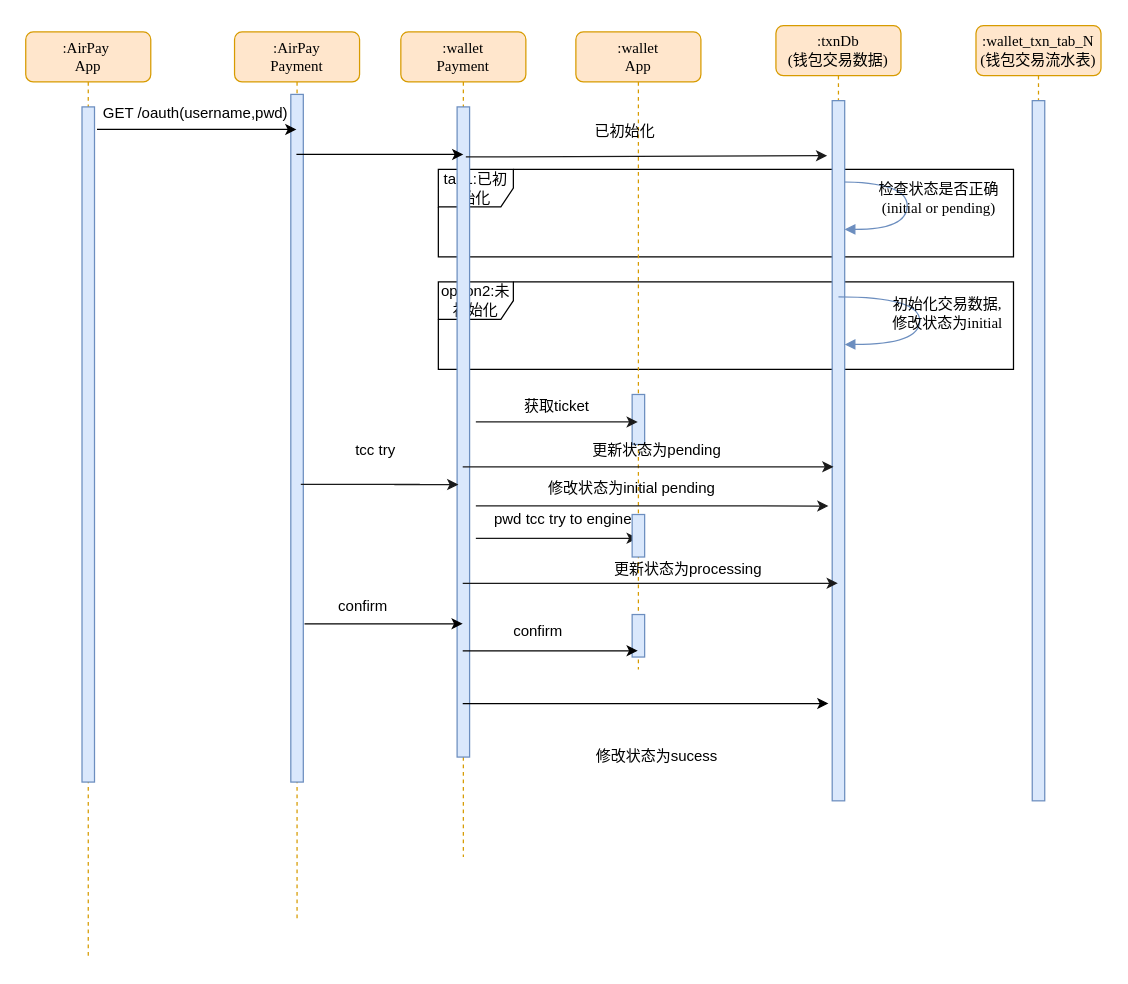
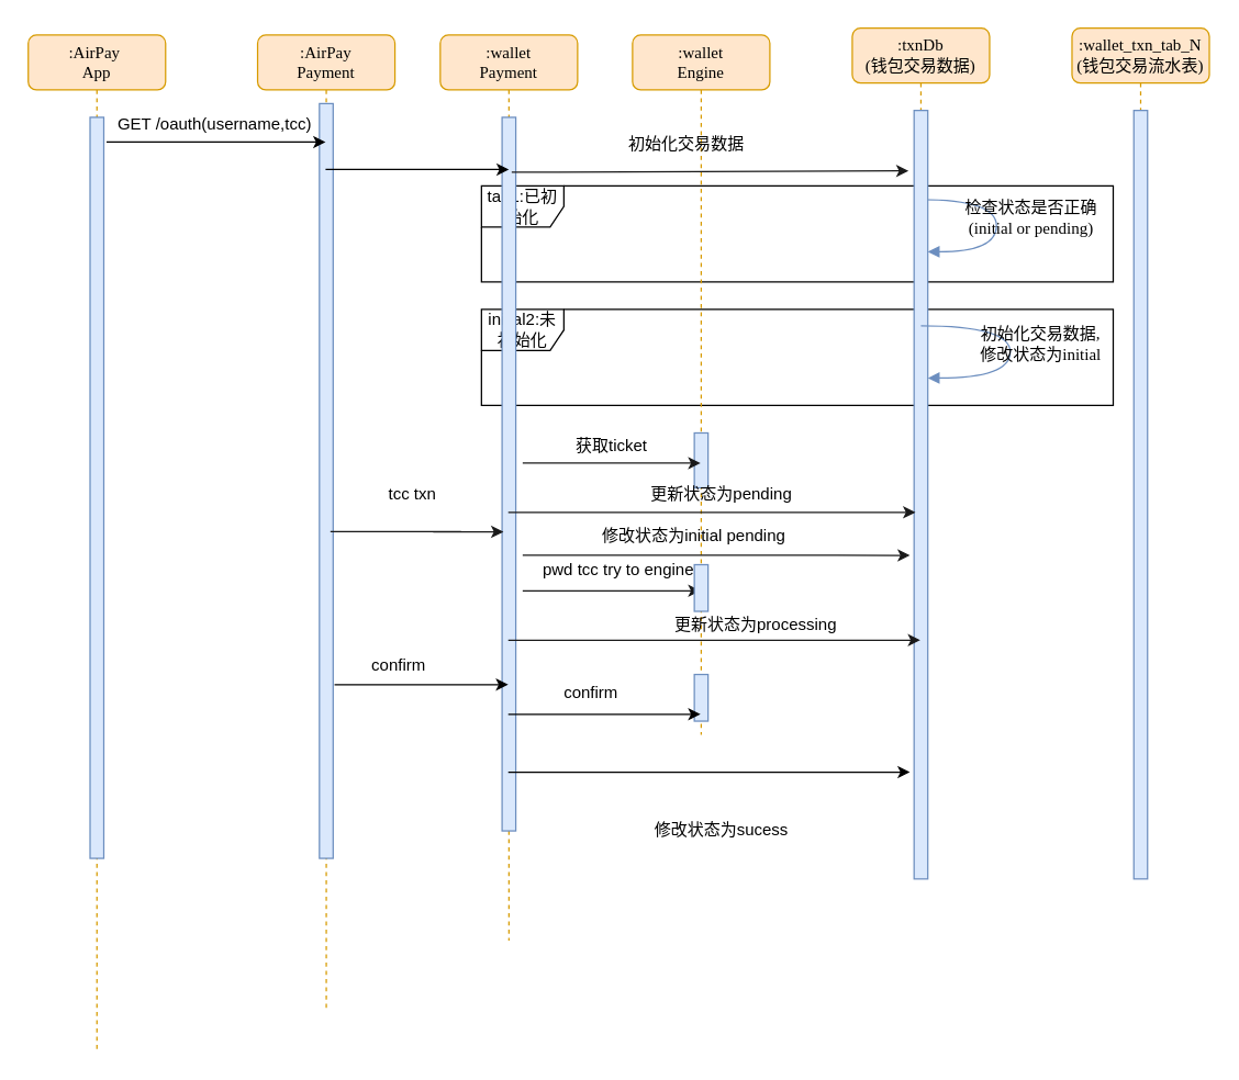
  <mxCell id="0" />
  <mxCell id="1" parent="0" />
- <mxCell id="2" value="option2:未初始化" style="shape=umlFrame;whiteSpace=wrap;html=1;gradientColor=none;" parent="1" vertex="1"><mxGeometry x="350" y="225" width="460" height="70" as="geometry" /></mxCell>
+ <mxCell id="2" value="initial2:未初始化" style="shape=umlFrame;whiteSpace=wrap;html=1;gradientColor=none;" parent="1" vertex="1"><mxGeometry x="350" y="225" width="460" height="70" as="geometry" /></mxCell>
  <mxCell id="3" value="tab1:已初始化" style="shape=umlFrame;whiteSpace=wrap;html=1;gradientColor=none;" parent="1" vertex="1"><mxGeometry x="350" y="135" width="460" height="70" as="geometry" /></mxCell>
  <mxCell id="4" value=":AirPay&lt;br&gt;Payment" style="shape=umlLifeline;perimeter=lifelinePerimeter;whiteSpace=wrap;html=1;container=1;collapsible=0;recursiveResize=0;outlineConnect=0;rounded=1;shadow=0;comic=0;labelBackgroundColor=none;strokeWidth=1;fontFamily=Verdana;fontSize=12;align=center;fillColor=#ffe6cc;strokeColor=#d79b00;" parent="1" vertex="1"><mxGeometry x="187" y="25" width="100" height="710" as="geometry" /></mxCell>
  <mxCell id="5" value="" style="html=1;points=[];perimeter=orthogonalPerimeter;rounded=0;shadow=0;comic=0;labelBackgroundColor=none;strokeWidth=1;fontFamily=Verdana;fontSize=12;align=center;fillColor=#dae8fc;strokeColor=#6c8ebf;" parent="4" vertex="1"><mxGeometry x="45" y="50" width="10" height="550" as="geometry" /></mxCell>
  <mxCell id="6" value=":wallet&lt;br&gt;Payment" style="shape=umlLifeline;perimeter=lifelinePerimeter;whiteSpace=wrap;html=1;container=1;collapsible=0;recursiveResize=0;outlineConnect=0;rounded=1;shadow=0;comic=0;labelBackgroundColor=none;strokeWidth=1;fontFamily=Verdana;fontSize=12;align=center;fillColor=#ffe6cc;strokeColor=#d79b00;" parent="1" vertex="1"><mxGeometry x="320" y="25" width="100" height="660" as="geometry" /></mxCell>
  <mxCell id="7" value="" style="html=1;points=[];perimeter=orthogonalPerimeter;rounded=0;shadow=0;comic=0;labelBackgroundColor=none;strokeWidth=1;fontFamily=Verdana;fontSize=12;align=center;fillColor=#dae8fc;strokeColor=#6c8ebf;" parent="6" vertex="1"><mxGeometry x="45" y="60" width="10" height="520" as="geometry" /></mxCell>
- <mxCell id="8" value=":wallet&lt;br&gt;App" style="shape=umlLifeline;perimeter=lifelinePerimeter;whiteSpace=wrap;html=1;container=1;collapsible=0;recursiveResize=0;outlineConnect=0;rounded=1;shadow=0;comic=0;labelBackgroundColor=none;strokeWidth=1;fontFamily=Verdana;fontSize=12;align=center;fillColor=#ffe6cc;strokeColor=#d79b00;" parent="1" vertex="1"><mxGeometry x="460" y="25" width="100" height="510" as="geometry" /></mxCell>
+ <mxCell id="8" value=":wallet&lt;br&gt;Engine" style="shape=umlLifeline;perimeter=lifelinePerimeter;whiteSpace=wrap;html=1;container=1;collapsible=0;recursiveResize=0;outlineConnect=0;rounded=1;shadow=0;comic=0;labelBackgroundColor=none;strokeWidth=1;fontFamily=Verdana;fontSize=12;align=center;fillColor=#ffe6cc;strokeColor=#d79b00;" parent="1" vertex="1"><mxGeometry x="460" y="25" width="100" height="510" as="geometry" /></mxCell>
  <mxCell id="9" value="" style="html=1;points=[];perimeter=orthogonalPerimeter;rounded=0;shadow=0;comic=0;labelBackgroundColor=none;strokeWidth=1;fontFamily=Verdana;fontSize=12;align=center;fillColor=#dae8fc;strokeColor=#6c8ebf;" parent="8" vertex="1"><mxGeometry x="45" y="290" width="10" height="40" as="geometry" /></mxCell>
  <mxCell id="10" value="" style="endArrow=classic;html=1;exitX=0;exitY=1;exitDx=0;exitDy=0;fillColor=#f5f5f5;strokeColor=#1A1A1A;" parent="8" edge="1"><mxGeometry width="50" height="50" relative="1" as="geometry"><mxPoint x="-88.0" y="100" as="sourcePoint" /><mxPoint x="201" y="99" as="targetPoint" /></mxGeometry></mxCell>
  <mxCell id="11" value="" style="html=1;points=[];perimeter=orthogonalPerimeter;rounded=0;shadow=0;comic=0;labelBackgroundColor=none;strokeWidth=1;fontFamily=Verdana;fontSize=12;align=center;fillColor=#dae8fc;strokeColor=#6c8ebf;" parent="8" vertex="1"><mxGeometry x="45" y="466" width="10" height="34" as="geometry" /></mxCell>
  <mxCell id="12" value=":AirPay&amp;nbsp;&lt;br&gt;App" style="shape=umlLifeline;perimeter=lifelinePerimeter;whiteSpace=wrap;html=1;container=1;collapsible=0;recursiveResize=0;outlineConnect=0;rounded=1;shadow=0;comic=0;labelBackgroundColor=none;strokeWidth=1;fontFamily=Verdana;fontSize=12;align=center;fillColor=#ffe6cc;strokeColor=#d79b00;" parent="1" vertex="1"><mxGeometry x="20" y="25" width="100" height="740" as="geometry" /></mxCell>
  <mxCell id="13" value="" style="html=1;points=[];perimeter=orthogonalPerimeter;rounded=0;shadow=0;comic=0;labelBackgroundColor=none;strokeWidth=1;fontFamily=Verdana;fontSize=12;align=center;fillColor=#dae8fc;strokeColor=#6c8ebf;" parent="12" vertex="1"><mxGeometry x="45" y="60" width="10" height="540" as="geometry" /></mxCell>
- <mxCell id="14" value="GET /oauth(username,pwd)" style="text;html=1;strokeColor=none;fillColor=none;align=center;verticalAlign=middle;whiteSpace=wrap;rounded=0;" parent="1" vertex="1"><mxGeometry x="72" y="80" width="168" height="20" as="geometry" /></mxCell>
+ <mxCell id="14" value="GET /oauth(username,tcc)" style="text;html=1;strokeColor=none;fillColor=none;align=center;verticalAlign=middle;whiteSpace=wrap;rounded=0;" parent="1" vertex="1"><mxGeometry x="72" y="80" width="168" height="20" as="geometry" /></mxCell>
  <mxCell id="15" value="" style="endArrow=classic;html=1;" parent="1" target="4" edge="1"><mxGeometry width="50" height="50" relative="1" as="geometry"><mxPoint x="77" y="103" as="sourcePoint" /><mxPoint x="210" y="101" as="targetPoint" /></mxGeometry></mxCell>
  <mxCell id="16" value="" style="endArrow=classic;html=1;" parent="1" source="4" edge="1"><mxGeometry width="50" height="50" relative="1" as="geometry"><mxPoint x="385" y="123" as="sourcePoint" /><mxPoint x="370" y="123" as="targetPoint" /><Array as="points"><mxPoint x="280" y="123" /></Array></mxGeometry></mxCell>
- <mxCell id="17" value="已初始化" style="text;html=1;strokeColor=none;fillColor=none;align=center;verticalAlign=middle;whiteSpace=wrap;rounded=0;" parent="1" vertex="1"><mxGeometry x="439" y="95" width="121" height="20" as="geometry" /></mxCell>
+ <mxCell id="17" value="初始化交易数据" style="text;html=1;strokeColor=none;fillColor=none;align=center;verticalAlign=middle;whiteSpace=wrap;rounded=0;" parent="1" vertex="1"><mxGeometry x="439" y="95" width="121" height="20" as="geometry" /></mxCell>
  <mxCell id="18" value="检查状态是否正确&lt;br&gt;(initial or pending)" style="html=1;verticalAlign=bottom;endArrow=block;labelBackgroundColor=none;fontFamily=Verdana;fontSize=12;elbow=vertical;edgeStyle=orthogonalEdgeStyle;curved=1;entryX=1;entryY=0.286;entryPerimeter=0;exitX=1.038;exitY=0.345;exitPerimeter=0;fillColor=#dae8fc;strokeColor=#6c8ebf;" parent="1" edge="1"><mxGeometry x="0.301" y="-26" relative="1" as="geometry"><mxPoint x="670" y="145" as="sourcePoint" /><mxPoint x="675" y="183" as="targetPoint" /><Array as="points"><mxPoint x="725" y="145" /><mxPoint x="725" y="183" /></Array><mxPoint x="25" y="18" as="offset" /></mxGeometry></mxCell>
  <mxCell id="19" value=":txnDb&lt;br&gt;(钱包交易数据)" style="shape=umlLifeline;perimeter=lifelinePerimeter;whiteSpace=wrap;html=1;container=1;collapsible=0;recursiveResize=0;outlineConnect=0;rounded=1;shadow=0;comic=0;labelBackgroundColor=none;strokeWidth=1;fontFamily=Verdana;fontSize=12;align=center;fillColor=#ffe6cc;strokeColor=#d79b00;" parent="1" vertex="1"><mxGeometry x="620" y="20" width="100" height="620" as="geometry" /></mxCell>
  <mxCell id="20" value="" style="html=1;points=[];perimeter=orthogonalPerimeter;rounded=0;shadow=0;comic=0;labelBackgroundColor=none;strokeWidth=1;fontFamily=Verdana;fontSize=12;align=center;fillColor=#dae8fc;strokeColor=#6c8ebf;" parent="19" vertex="1"><mxGeometry x="45" y="60" width="10" height="560" as="geometry" /></mxCell>
  <mxCell id="21" value="初始化交易数据,&lt;br&gt;修改状态为initial" style="html=1;verticalAlign=bottom;endArrow=block;labelBackgroundColor=none;fontFamily=Verdana;fontSize=12;elbow=vertical;edgeStyle=orthogonalEdgeStyle;curved=1;fillColor=#dae8fc;strokeColor=#6c8ebf;" parent="1" target="20" edge="1"><mxGeometry x="0.301" y="-26" relative="1" as="geometry"><mxPoint x="670" y="237" as="sourcePoint" /><mxPoint x="680" y="275" as="targetPoint" /><Array as="points"><mxPoint x="735" y="237" /><mxPoint x="735" y="275" /></Array><mxPoint x="25" y="18" as="offset" /></mxGeometry></mxCell>
  <mxCell id="22" value="" style="endArrow=classic;html=1;strokeColor=#1A1A1A;" parent="1" target="8" edge="1"><mxGeometry width="50" height="50" relative="1" as="geometry"><mxPoint x="380" y="337" as="sourcePoint" /><mxPoint x="490" y="185" as="targetPoint" /></mxGeometry></mxCell>
  <mxCell id="23" value="获取ticket" style="text;html=1;strokeColor=none;fillColor=none;align=center;verticalAlign=middle;whiteSpace=wrap;rounded=0;" parent="1" vertex="1"><mxGeometry x="410" y="315" width="70" height="20" as="geometry" /></mxCell>
  <mxCell id="24" value="" style="endArrow=classic;html=1;strokeColor=#1A1A1A;entryX=0.1;entryY=0.816;entryDx=0;entryDy=0;entryPerimeter=0;" parent="1" edge="1"><mxGeometry width="50" height="50" relative="1" as="geometry"><mxPoint x="240" y="387" as="sourcePoint" /><mxPoint x="366" y="387.08" as="targetPoint" /><Array as="points"><mxPoint x="340" y="387" /><mxPoint x="310" y="387" /></Array></mxGeometry></mxCell>
- <mxCell id="25" value="tcc try" style="text;html=1;strokeColor=none;fillColor=none;align=center;verticalAlign=middle;whiteSpace=wrap;rounded=0;" parent="1" vertex="1"><mxGeometry x="280" y="350" width="40" height="20" as="geometry" /></mxCell>
+ <mxCell id="25" value="tcc txn" style="text;html=1;strokeColor=none;fillColor=none;align=center;verticalAlign=middle;whiteSpace=wrap;rounded=0;" parent="1" vertex="1"><mxGeometry x="280" y="350" width="40" height="20" as="geometry" /></mxCell>
  <mxCell id="26" value="" style="endArrow=classic;html=1;strokeColor=#1A1A1A;entryX=-0.3;entryY=0.579;entryDx=0;entryDy=0;entryPerimeter=0;" parent="1" target="20" edge="1"><mxGeometry width="50" height="50" relative="1" as="geometry"><mxPoint x="380" y="404" as="sourcePoint" /><mxPoint x="660" y="404" as="targetPoint" /></mxGeometry></mxCell>
  <mxCell id="27" value="修改状态为initial pending" style="text;html=1;strokeColor=none;fillColor=none;align=center;verticalAlign=middle;whiteSpace=wrap;rounded=0;" parent="1" vertex="1"><mxGeometry x="390" y="380" width="230" height="20" as="geometry" /></mxCell>
  <mxCell id="28" value="" style="endArrow=classic;html=1;strokeColor=#1A1A1A;" parent="1" edge="1"><mxGeometry width="50" height="50" relative="1" as="geometry"><mxPoint x="380" y="430" as="sourcePoint" /><mxPoint x="509.5" y="430" as="targetPoint" /><Array as="points"><mxPoint x="450" y="430" /></Array></mxGeometry></mxCell>
  <mxCell id="29" value="" style="html=1;points=[];perimeter=orthogonalPerimeter;rounded=0;shadow=0;comic=0;labelBackgroundColor=none;strokeWidth=1;fontFamily=Verdana;fontSize=12;align=center;fillColor=#dae8fc;strokeColor=#6c8ebf;" parent="1" vertex="1"><mxGeometry x="505" y="411" width="10" height="34" as="geometry" /></mxCell>
  <mxCell id="30" value="pwd tcc try to engine" style="text;html=1;strokeColor=none;fillColor=none;align=center;verticalAlign=middle;whiteSpace=wrap;rounded=0;" parent="1" vertex="1"><mxGeometry x="360" y="405" width="180" height="20" as="geometry" /></mxCell>
  <mxCell id="31" value="" style="endArrow=classic;html=1;strokeColor=#1A1A1A;" parent="1" edge="1"><mxGeometry width="50" height="50" relative="1" as="geometry"><mxPoint x="369.5" y="466" as="sourcePoint" /><mxPoint x="669.5" y="466" as="targetPoint" /></mxGeometry></mxCell>
  <mxCell id="32" value="" style="endArrow=classic;html=1;strokeColor=#1A1A1A;entryX=0.1;entryY=0.523;entryDx=0;entryDy=0;entryPerimeter=0;" parent="1" source="6" target="20" edge="1"><mxGeometry width="50" height="50" relative="1" as="geometry"><mxPoint x="390" y="372" as="sourcePoint" /><mxPoint x="660" y="372" as="targetPoint" /></mxGeometry></mxCell>
  <mxCell id="33" value="更新状态为pending" style="text;html=1;strokeColor=none;fillColor=none;align=center;verticalAlign=middle;whiteSpace=wrap;rounded=0;" parent="1" vertex="1"><mxGeometry x="460" y="350" width="130" height="20" as="geometry" /></mxCell>
  <mxCell id="34" value="更新状态为processing" style="text;html=1;strokeColor=none;fillColor=none;align=center;verticalAlign=middle;whiteSpace=wrap;rounded=0;" parent="1" vertex="1"><mxGeometry x="460" y="445" width="180" height="20" as="geometry" /></mxCell>
  <mxCell id="35" value="" style="endArrow=classic;html=1;exitX=1.1;exitY=0.648;exitDx=0;exitDy=0;exitPerimeter=0;" parent="1" edge="1"><mxGeometry width="50" height="50" relative="1" as="geometry"><mxPoint x="243" y="498.4" as="sourcePoint" /><mxPoint x="369.5" y="498.4" as="targetPoint" /></mxGeometry></mxCell>
  <mxCell id="36" value="confirm" style="text;html=1;strokeColor=none;fillColor=none;align=center;verticalAlign=middle;whiteSpace=wrap;rounded=0;" parent="1" vertex="1"><mxGeometry x="270" y="475" width="40" height="20" as="geometry" /></mxCell>
  <mxCell id="37" value="confirm" style="text;html=1;strokeColor=none;fillColor=none;align=center;verticalAlign=middle;whiteSpace=wrap;rounded=0;" parent="1" vertex="1"><mxGeometry x="410" y="495" width="40" height="20" as="geometry" /></mxCell>
  <mxCell id="38" value="" style="endArrow=classic;html=1;" parent="1" source="6" edge="1"><mxGeometry width="50" height="50" relative="1" as="geometry"><mxPoint x="450" y="520" as="sourcePoint" /><mxPoint x="509.5" y="520" as="targetPoint" /></mxGeometry></mxCell>
  <mxCell id="39" value="" style="endArrow=classic;html=1;entryX=-0.3;entryY=0.861;entryDx=0;entryDy=0;entryPerimeter=0;" parent="1" source="6" target="20" edge="1"><mxGeometry width="50" height="50" relative="1" as="geometry"><mxPoint x="440" y="565" as="sourcePoint" /><mxPoint x="490" y="325" as="targetPoint" /></mxGeometry></mxCell>
  <mxCell id="40" value="修改状态为sucess" style="text;html=1;strokeColor=none;fillColor=none;align=center;verticalAlign=middle;whiteSpace=wrap;rounded=0;" parent="1" vertex="1"><mxGeometry x="465" y="595" width="120" height="20" as="geometry" /></mxCell>
  <mxCell id="41" value=":wallet_txn_tab_N&lt;br&gt;(钱包交易流水表)" style="shape=umlLifeline;perimeter=lifelinePerimeter;whiteSpace=wrap;html=1;container=1;collapsible=0;recursiveResize=0;outlineConnect=0;rounded=1;shadow=0;comic=0;labelBackgroundColor=none;strokeWidth=1;fontFamily=Verdana;fontSize=12;align=center;fillColor=#ffe6cc;strokeColor=#d79b00;" vertex="1" parent="1"><mxGeometry x="780" y="20" width="100" height="620" as="geometry" /></mxCell>
  <mxCell id="42" value="" style="html=1;points=[];perimeter=orthogonalPerimeter;rounded=0;shadow=0;comic=0;labelBackgroundColor=none;strokeWidth=1;fontFamily=Verdana;fontSize=12;align=center;fillColor=#dae8fc;strokeColor=#6c8ebf;" vertex="1" parent="41"><mxGeometry x="45" y="60" width="10" height="560" as="geometry" /></mxCell>
